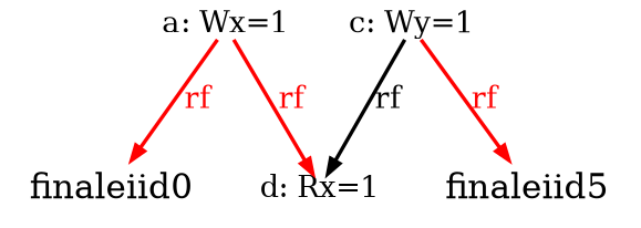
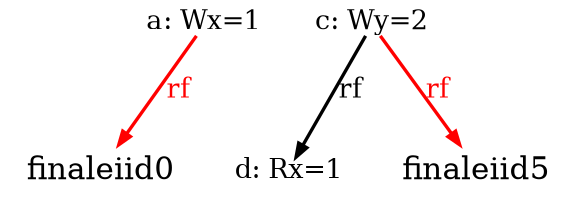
  digraph {
    fontname=Arial
    node [fixedsize=true fontsize=12 shape=none]
    edge [arrowsize=0.600000 color=red fontcolor=red fontsize=12 penwidth=1.500000]
    n1 [height=0.166667 label="a: Wx=1" width=0.666667]
    n2 [height=0.166667 label="d: Rx=1" width=0.666667]
    finaleiid0 [height=0.0 width=0.0 fixedsize="" fontsize=""]
-   n4 [height=0.166667 label="c: Wy=1" width=0.666667]
+   n4 [height=0.166667 label="c: Wy=2" width=0.666667]
    n5 [height=0.0 label=finaleiid5 width=0.0 fixedsize="" fontsize=""]
-   n1 -> n2 [label=rf]
    n1 -> finaleiid0 [label=rf]
    n4 -> n2 [color=black fontcolor=black label=rf]
    n4 -> n5 [label=rf]
  }
